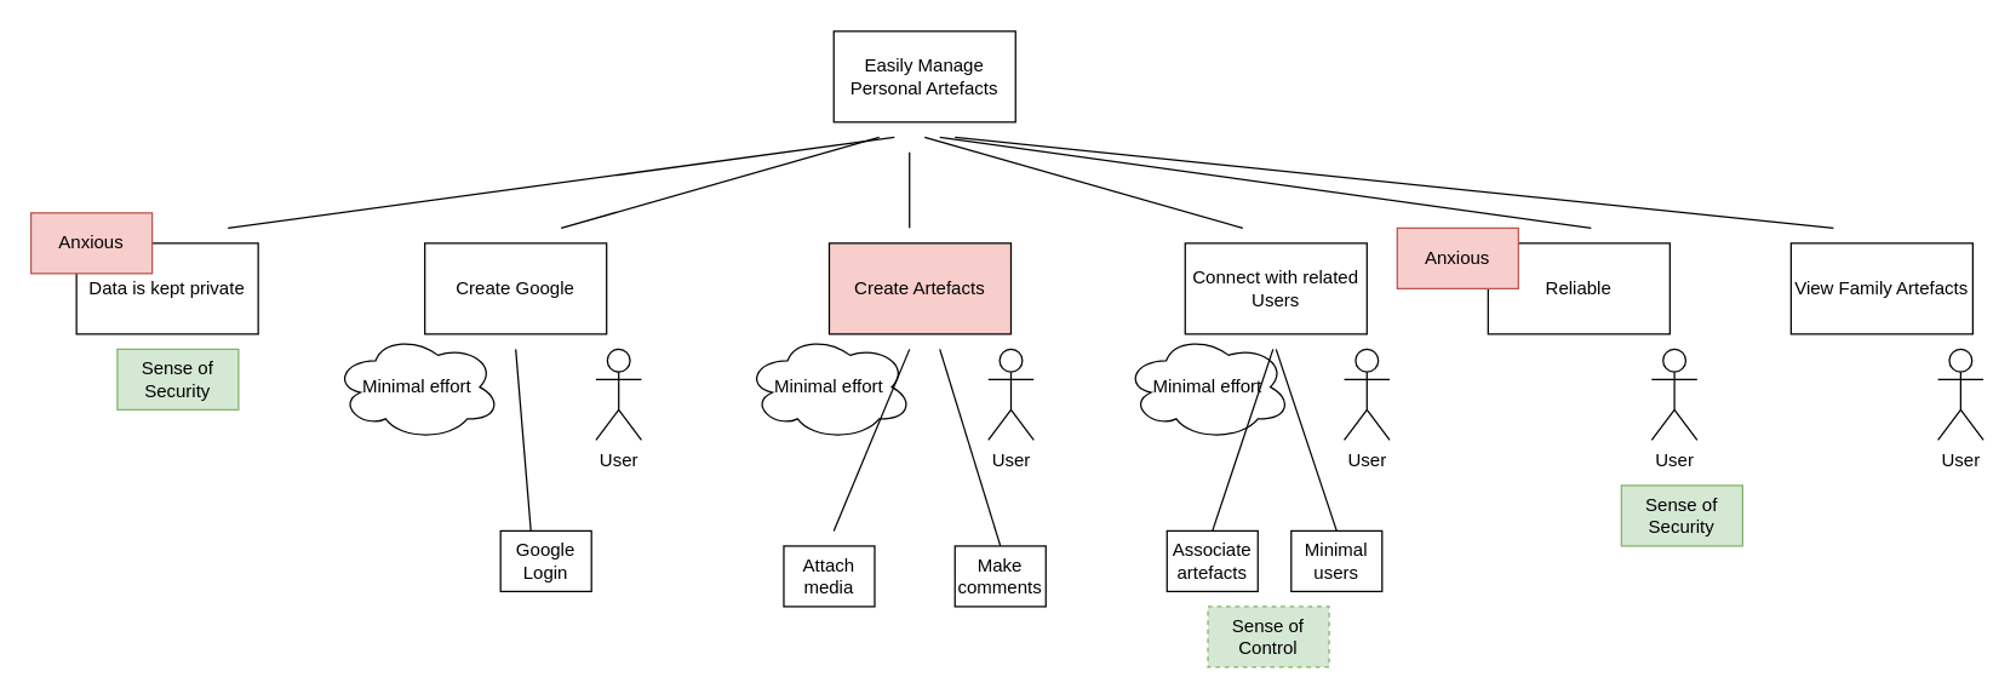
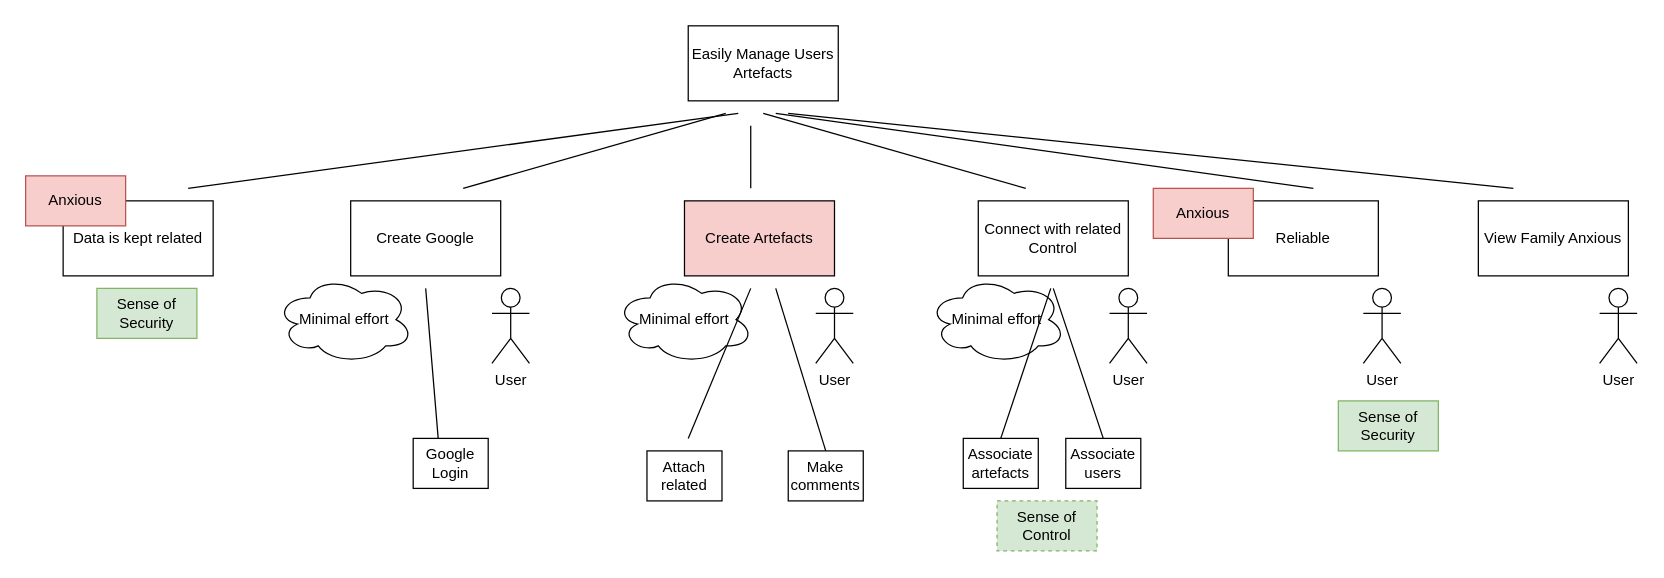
  <mxCell id="0" />
  <mxCell id="1" parent="0" />
- <mxCell id="2" value="Easily Manage Personal Artefacts" style="rounded=0;whiteSpace=wrap;html=1;" vertex="1" parent="1"><mxGeometry x="550" y="20" width="120" height="60" as="geometry" /></mxCell>
- <mxCell id="3" value="Connect with related Users" style="rounded=0;whiteSpace=wrap;html=1;" vertex="1" parent="1"><mxGeometry x="782" y="160" width="120" height="60" as="geometry" /></mxCell>
+ <mxCell id="2" value="Easily Manage Users Artefacts" style="rounded=0;whiteSpace=wrap;html=1;" vertex="1" parent="1"><mxGeometry x="550" y="20" width="120" height="60" as="geometry" /></mxCell>
+ <mxCell id="3" value="Connect with related Control" style="rounded=0;whiteSpace=wrap;html=1;" vertex="1" parent="1"><mxGeometry x="782" y="160" width="120" height="60" as="geometry" /></mxCell>
  <mxCell id="4" value="Create Google" style="rounded=0;whiteSpace=wrap;html=1;" vertex="1" parent="1"><mxGeometry x="280" y="160" width="120" height="60" as="geometry" /></mxCell>
- <mxCell id="5" value="Data is kept private" style="rounded=0;whiteSpace=wrap;html=1;" vertex="1" parent="1"><mxGeometry x="50" y="160" width="120" height="60" as="geometry" /></mxCell>
+ <mxCell id="5" value="Data is kept related" style="rounded=0;whiteSpace=wrap;html=1;" vertex="1" parent="1"><mxGeometry x="50" y="160" width="120" height="60" as="geometry" /></mxCell>
  <mxCell id="6" value="Reliable" style="rounded=0;whiteSpace=wrap;html=1;" vertex="1" parent="1"><mxGeometry x="982" y="160" width="120" height="60" as="geometry" /></mxCell>
  <mxCell id="7" value="Minimal effort" style="ellipse;shape=cloud;whiteSpace=wrap;html=1;" vertex="1" parent="1"><mxGeometry x="220" y="220" width="110" height="70" as="geometry" /></mxCell>
  <mxCell id="8" value="Create Artefacts" style="rounded=0;whiteSpace=wrap;html=1;fillColor=#f8cecc;" vertex="1" parent="1"><mxGeometry x="547" y="160" width="120" height="60" as="geometry" /></mxCell>
  <mxCell id="9" value="Minimal effort" style="ellipse;shape=cloud;whiteSpace=wrap;html=1;" vertex="1" parent="1"><mxGeometry x="492" y="220" width="110" height="70" as="geometry" /></mxCell>
  <mxCell id="10" value="Minimal effort" style="ellipse;shape=cloud;whiteSpace=wrap;html=1;" vertex="1" parent="1"><mxGeometry x="742" y="220" width="110" height="70" as="geometry" /></mxCell>
  <mxCell id="11" value="User" style="shape=umlActor;verticalLabelPosition=bottom;labelBackgroundColor=#ffffff;verticalAlign=top;html=1;outlineConnect=0;" vertex="1" parent="1"><mxGeometry x="393" y="230" width="30" height="60" as="geometry" /></mxCell>
  <mxCell id="12" value="Anxious" style="rounded=0;whiteSpace=wrap;html=1;fillColor=#f8cecc;strokeColor=#b85450;" vertex="1" parent="1"><mxGeometry x="20" y="140" width="80" height="40" as="geometry" /></mxCell>
  <mxCell id="13" value="Anxious" style="rounded=0;whiteSpace=wrap;html=1;fillColor=#f8cecc;strokeColor=#b85450;" vertex="1" parent="1"><mxGeometry x="922" y="150" width="80" height="40" as="geometry" /></mxCell>
  <mxCell id="14" value="User" style="shape=umlActor;verticalLabelPosition=bottom;labelBackgroundColor=#ffffff;verticalAlign=top;html=1;outlineConnect=0;" vertex="1" parent="1"><mxGeometry x="652" y="230" width="30" height="60" as="geometry" /></mxCell>
  <mxCell id="15" value="User" style="shape=umlActor;verticalLabelPosition=bottom;labelBackgroundColor=#ffffff;verticalAlign=top;html=1;outlineConnect=0;" vertex="1" parent="1"><mxGeometry x="887" y="230" width="30" height="60" as="geometry" /></mxCell>
  <mxCell id="16" value="User" style="shape=umlActor;verticalLabelPosition=bottom;labelBackgroundColor=#ffffff;verticalAlign=top;html=1;outlineConnect=0;" vertex="1" parent="1"><mxGeometry x="1090" y="230" width="30" height="60" as="geometry" /></mxCell>
  <mxCell id="17" value="" style="endArrow=none;html=1;" edge="1" parent="1"><mxGeometry width="50" height="50" relative="1" as="geometry"><mxPoint x="550" y="350" as="sourcePoint" /><mxPoint x="600" y="230" as="targetPoint" /></mxGeometry></mxCell>
  <mxCell id="18" value="" style="endArrow=none;html=1;" edge="1" parent="1"><mxGeometry width="50" height="50" relative="1" as="geometry"><mxPoint x="660" y="360" as="sourcePoint" /><mxPoint x="620" y="230" as="targetPoint" /></mxGeometry></mxCell>
- <mxCell id="19" value="Attach media" style="rounded=0;whiteSpace=wrap;html=1;" vertex="1" parent="1"><mxGeometry x="517" y="360" width="60" height="40" as="geometry" /></mxCell>
+ <mxCell id="19" value="Attach related" style="rounded=0;whiteSpace=wrap;html=1;" vertex="1" parent="1"><mxGeometry x="517" y="360" width="60" height="40" as="geometry" /></mxCell>
  <mxCell id="20" value="Make comments" style="rounded=0;whiteSpace=wrap;html=1;" vertex="1" parent="1"><mxGeometry x="630" y="360" width="60" height="40" as="geometry" /></mxCell>
- <mxCell id="21" value="View Family Artefacts" style="rounded=0;whiteSpace=wrap;html=1;" vertex="1" parent="1"><mxGeometry x="1182" y="160" width="120" height="60" as="geometry" /></mxCell>
+ <mxCell id="21" value="View Family Anxious" style="rounded=0;whiteSpace=wrap;html=1;" vertex="1" parent="1"><mxGeometry x="1182" y="160" width="120" height="60" as="geometry" /></mxCell>
  <mxCell id="22" value="User" style="shape=umlActor;verticalLabelPosition=bottom;labelBackgroundColor=#ffffff;verticalAlign=top;html=1;outlineConnect=0;" vertex="1" parent="1"><mxGeometry x="1279" y="230" width="30" height="60" as="geometry" /></mxCell>
  <mxCell id="23" value="" style="endArrow=none;html=1;" edge="1" parent="1"><mxGeometry width="50" height="50" relative="1" as="geometry"><mxPoint x="882" y="350" as="sourcePoint" /><mxPoint x="842" y="230" as="targetPoint" /></mxGeometry></mxCell>
- <mxCell id="24" value="Minimal users" style="rounded=0;whiteSpace=wrap;html=1;" vertex="1" parent="1"><mxGeometry x="852" y="350" width="60" height="40" as="geometry" /></mxCell>
+ <mxCell id="24" value="Associate users" style="rounded=0;whiteSpace=wrap;html=1;" vertex="1" parent="1"><mxGeometry x="852" y="350" width="60" height="40" as="geometry" /></mxCell>
  <mxCell id="25" value="" style="endArrow=none;html=1;" edge="1" parent="1"><mxGeometry width="50" height="50" relative="1" as="geometry"><mxPoint x="800" y="350" as="sourcePoint" /><mxPoint x="840" y="230" as="targetPoint" /></mxGeometry></mxCell>
  <mxCell id="26" value="Associate artefacts" style="rounded=0;whiteSpace=wrap;html=1;" vertex="1" parent="1"><mxGeometry x="770" y="350" width="60" height="40" as="geometry" /></mxCell>
  <mxCell id="27" value="" style="endArrow=none;html=1;" edge="1" parent="1"><mxGeometry width="50" height="50" relative="1" as="geometry"><mxPoint x="150" y="150" as="sourcePoint" /><mxPoint x="590" y="90" as="targetPoint" /></mxGeometry></mxCell>
  <mxCell id="28" value="" style="endArrow=none;html=1;" edge="1" parent="1"><mxGeometry width="50" height="50" relative="1" as="geometry"><mxPoint x="370" y="150" as="sourcePoint" /><mxPoint x="580" y="90" as="targetPoint" /></mxGeometry></mxCell>
  <mxCell id="29" value="" style="endArrow=none;html=1;" edge="1" parent="1"><mxGeometry width="50" height="50" relative="1" as="geometry"><mxPoint x="600" y="150" as="sourcePoint" /><mxPoint x="600" y="100" as="targetPoint" /></mxGeometry></mxCell>
  <mxCell id="30" value="" style="endArrow=none;html=1;" edge="1" parent="1"><mxGeometry width="50" height="50" relative="1" as="geometry"><mxPoint x="820" y="150" as="sourcePoint" /><mxPoint x="610" y="90" as="targetPoint" /></mxGeometry></mxCell>
  <mxCell id="31" value="" style="endArrow=none;html=1;" edge="1" parent="1"><mxGeometry width="50" height="50" relative="1" as="geometry"><mxPoint x="1050" y="150" as="sourcePoint" /><mxPoint x="620" y="90" as="targetPoint" /></mxGeometry></mxCell>
  <mxCell id="32" value="" style="endArrow=none;html=1;" edge="1" parent="1"><mxGeometry width="50" height="50" relative="1" as="geometry"><mxPoint x="1210" y="150" as="sourcePoint" /><mxPoint x="630" y="90" as="targetPoint" /></mxGeometry></mxCell>
  <mxCell id="33" value="Sense of Control" style="rounded=0;whiteSpace=wrap;html=1;fillColor=#d5e8d4;strokeColor=#82b366;dashed=1;" vertex="1" parent="1"><mxGeometry x="797" y="400" width="80" height="40" as="geometry" /></mxCell>
  <mxCell id="34" value="Sense of Security" style="rounded=0;whiteSpace=wrap;html=1;fillColor=#d5e8d4;strokeColor=#82b366;" vertex="1" parent="1"><mxGeometry x="1070" y="320" width="80" height="40" as="geometry" /></mxCell>
  <mxCell id="35" value="" style="endArrow=none;html=1;" edge="1" parent="1"><mxGeometry width="50" height="50" relative="1" as="geometry"><mxPoint x="350" y="350" as="sourcePoint" /><mxPoint x="340" y="230" as="targetPoint" /></mxGeometry></mxCell>
  <mxCell id="36" value="Google Login" style="rounded=0;whiteSpace=wrap;html=1;" vertex="1" parent="1"><mxGeometry x="330" y="350" width="60" height="40" as="geometry" /></mxCell>
  <mxCell id="37" value="Sense of Security" style="rounded=0;whiteSpace=wrap;html=1;fillColor=#d5e8d4;strokeColor=#82b366;" vertex="1" parent="1"><mxGeometry x="77" y="230" width="80" height="40" as="geometry" /></mxCell>
